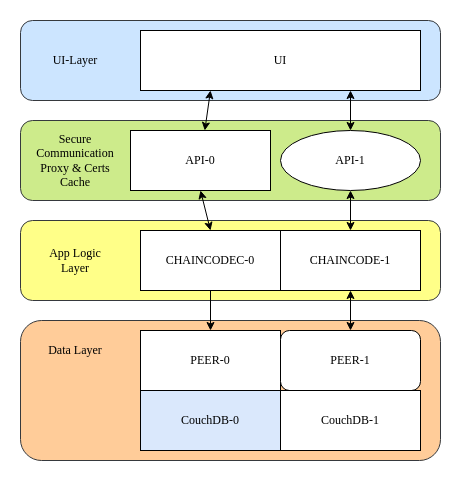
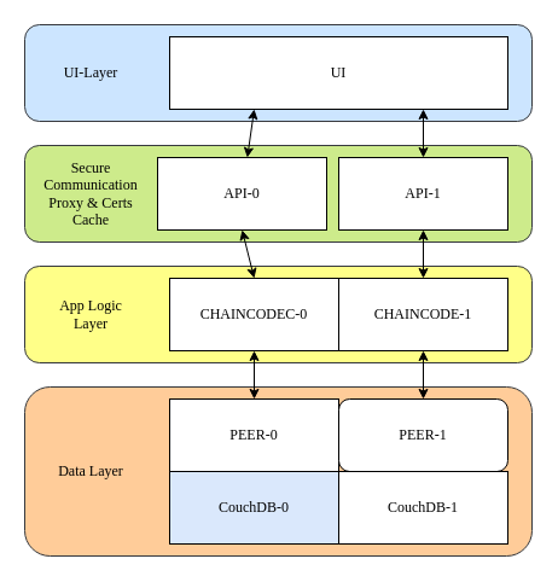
  <mxCell id="0" />
  <mxCell id="1" parent="0" />
  <mxCell id="2" value="" style="rounded=1;whiteSpace=wrap;html=1;fillColor=#ffcc99;strokeColor=#36393d;" vertex="1" parent="1"><mxGeometry x="20" y="320" width="420" height="140" as="geometry" /></mxCell>
  <mxCell id="3" value="" style="rounded=1;whiteSpace=wrap;html=1;fillColor=#ffff88;strokeColor=#36393d;" vertex="1" parent="1"><mxGeometry x="20" y="220" width="420" height="80" as="geometry" /></mxCell>
  <mxCell id="4" value="" style="rounded=1;whiteSpace=wrap;html=1;fillColor=#cdeb8b;strokeColor=#36393d;" vertex="1" parent="1"><mxGeometry x="20" y="120" width="420" height="80" as="geometry" /></mxCell>
  <mxCell id="5" value="" style="rounded=1;whiteSpace=wrap;html=1;fillColor=#cce5ff;strokeColor=#36393d;" vertex="1" parent="1"><mxGeometry x="20" y="20" width="420" height="80" as="geometry" /></mxCell>
  <mxCell id="6" value="&lt;font face=&quot;Tahoma&quot;&gt;UI&lt;/font&gt;" style="rounded=0;whiteSpace=wrap;html=1;" vertex="1" parent="1"><mxGeometry x="140" y="30" width="280" height="60" as="geometry" /></mxCell>
  <mxCell id="7" value="&lt;font face=&quot;Tahoma&quot;&gt;API-0&lt;/font&gt;" style="rounded=0;whiteSpace=wrap;html=1;" vertex="1" parent="1"><mxGeometry x="130" y="130" width="140" height="60" as="geometry" /></mxCell>
- <mxCell id="8" value="&lt;font face=&quot;Tahoma&quot;&gt;API-1&lt;/font&gt;" style="ellipse;whiteSpace=wrap;html=1;" vertex="1" parent="1"><mxGeometry x="280" y="130" width="140" height="60" as="geometry" /></mxCell>
+ <mxCell id="8" value="&lt;font face=&quot;Tahoma&quot;&gt;API-1&lt;/font&gt;" style="rounded=0;whiteSpace=wrap;html=1;" vertex="1" parent="1"><mxGeometry x="280" y="130" width="140" height="60" as="geometry" /></mxCell>
  <mxCell id="9" value="&lt;font face=&quot;Tahoma&quot;&gt;CHAINCODEC-0&lt;/font&gt;" style="rounded=0;whiteSpace=wrap;html=1;" vertex="1" parent="1"><mxGeometry x="140" y="230" width="140" height="60" as="geometry" /></mxCell>
  <mxCell id="10" value="&lt;font face=&quot;Tahoma&quot;&gt;CHAINCODE-1&lt;/font&gt;" style="rounded=0;whiteSpace=wrap;html=1;" vertex="1" parent="1"><mxGeometry x="280" y="230" width="140" height="60" as="geometry" /></mxCell>
  <mxCell id="11" value="&lt;font face=&quot;Tahoma&quot;&gt;PEER-0&lt;/font&gt;" style="rounded=0;whiteSpace=wrap;html=1;" vertex="1" parent="1"><mxGeometry x="140" y="330" width="140" height="60" as="geometry" /></mxCell>
  <mxCell id="12" value="&lt;font face=&quot;Tahoma&quot;&gt;PEER-1&lt;/font&gt;" style="whiteSpace=wrap;html=1;rounded=1;" vertex="1" parent="1"><mxGeometry x="280" y="330" width="140" height="60" as="geometry" /></mxCell>
  <mxCell id="13" value="&lt;font face=&quot;Tahoma&quot;&gt;CouchDB-0&lt;/font&gt;" style="rounded=0;whiteSpace=wrap;html=1;fillColor=#dae8fc;" vertex="1" parent="1"><mxGeometry x="140" y="390" width="140" height="60" as="geometry" /></mxCell>
  <mxCell id="14" value="&lt;font face=&quot;Tahoma&quot;&gt;CouchDB-1&lt;/font&gt;" style="rounded=0;whiteSpace=wrap;html=1;" vertex="1" parent="1"><mxGeometry x="280" y="390" width="140" height="60" as="geometry" /></mxCell>
  <mxCell id="15" value="" style="endArrow=classic;startArrow=classic;html=1;" edge="1" parent="1" source="7"><mxGeometry width="50" height="50" relative="1" as="geometry"><mxPoint x="160" y="140" as="sourcePoint" /><mxPoint x="210" y="90" as="targetPoint" /></mxGeometry></mxCell>
  <mxCell id="16" value="" style="endArrow=classic;startArrow=classic;html=1;entryX=0.75;entryY=1;entryDx=0;entryDy=0;" edge="1" parent="1" source="8" target="6"><mxGeometry width="50" height="50" relative="1" as="geometry"><mxPoint x="220" y="140" as="sourcePoint" /><mxPoint x="220" y="100" as="targetPoint" /></mxGeometry></mxCell>
  <mxCell id="17" value="" style="endArrow=classic;startArrow=classic;html=1;entryX=0.5;entryY=0;entryDx=0;entryDy=0;exitX=0.5;exitY=1;exitDx=0;exitDy=0;" edge="1" parent="1" source="8" target="10"><mxGeometry width="50" height="50" relative="1" as="geometry"><mxPoint x="360" y="140" as="sourcePoint" /><mxPoint x="360" y="100" as="targetPoint" /></mxGeometry></mxCell>
  <mxCell id="18" value="" style="endArrow=classic;startArrow=classic;html=1;entryX=0.5;entryY=1;entryDx=0;entryDy=0;exitX=0.5;exitY=0;exitDx=0;exitDy=0;" edge="1" parent="1" source="9" target="7"><mxGeometry width="50" height="50" relative="1" as="geometry"><mxPoint x="370" y="150" as="sourcePoint" /><mxPoint x="370" y="110" as="targetPoint" /></mxGeometry></mxCell>
- <mxCell id="19" value="" style="endArrow=none;startArrow=classic;html=1;entryX=0.5;entryY=1;entryDx=0;entryDy=0;" edge="1" parent="1" source="11" target="9"><mxGeometry width="50" height="50" relative="1" as="geometry"><mxPoint x="220" y="240" as="sourcePoint" /><mxPoint x="220" y="200" as="targetPoint" /></mxGeometry></mxCell>
+ <mxCell id="19" value="" style="endArrow=classic;startArrow=classic;html=1;entryX=0.5;entryY=1;entryDx=0;entryDy=0;" edge="1" parent="1" source="11" target="9"><mxGeometry width="50" height="50" relative="1" as="geometry"><mxPoint x="220" y="240" as="sourcePoint" /><mxPoint x="220" y="200" as="targetPoint" /></mxGeometry></mxCell>
  <mxCell id="20" value="" style="endArrow=classic;startArrow=classic;html=1;entryX=0.5;entryY=1;entryDx=0;entryDy=0;" edge="1" parent="1" source="12" target="10"><mxGeometry width="50" height="50" relative="1" as="geometry"><mxPoint x="220" y="340" as="sourcePoint" /><mxPoint x="220" y="300" as="targetPoint" /></mxGeometry></mxCell>
  <mxCell id="21" value="&lt;font face=&quot;Tahoma&quot;&gt;UI-Layer&lt;/font&gt;" style="text;html=1;strokeColor=none;fillColor=none;align=center;verticalAlign=middle;whiteSpace=wrap;rounded=0;" vertex="1" parent="1"><mxGeometry x="40" y="50" width="70" height="20" as="geometry" /></mxCell>
  <mxCell id="22" value="&lt;font face=&quot;Tahoma&quot;&gt;Secure Communication Proxy &amp;amp; Certs Cache&lt;/font&gt;" style="text;html=1;strokeColor=none;fillColor=none;align=center;verticalAlign=middle;whiteSpace=wrap;rounded=0;" vertex="1" parent="1"><mxGeometry x="40" y="150" width="70" height="20" as="geometry" /></mxCell>
  <mxCell id="23" value="&lt;font face=&quot;Tahoma&quot;&gt;App Logic Layer&lt;/font&gt;" style="text;html=1;strokeColor=none;fillColor=none;align=center;verticalAlign=middle;whiteSpace=wrap;rounded=0;" vertex="1" parent="1"><mxGeometry x="40" y="250" width="70" height="20" as="geometry" /></mxCell>
- <mxCell id="24" value="&lt;font face=&quot;Tahoma&quot;&gt;Data Layer&lt;/font&gt;" style="text;html=1;strokeColor=none;fillColor=none;align=center;verticalAlign=middle;whiteSpace=wrap;rounded=0;" vertex="1" parent="1"><mxGeometry x="40" y="340" width="70" height="20" as="geometry" /></mxCell>
+ <mxCell id="24" value="&lt;font face=&quot;Tahoma&quot;&gt;Data Layer&lt;/font&gt;" style="text;html=1;strokeColor=none;fillColor=none;align=center;verticalAlign=middle;whiteSpace=wrap;rounded=0;" vertex="1" parent="1"><mxGeometry x="40" y="380" width="70" height="20" as="geometry" /></mxCell>
